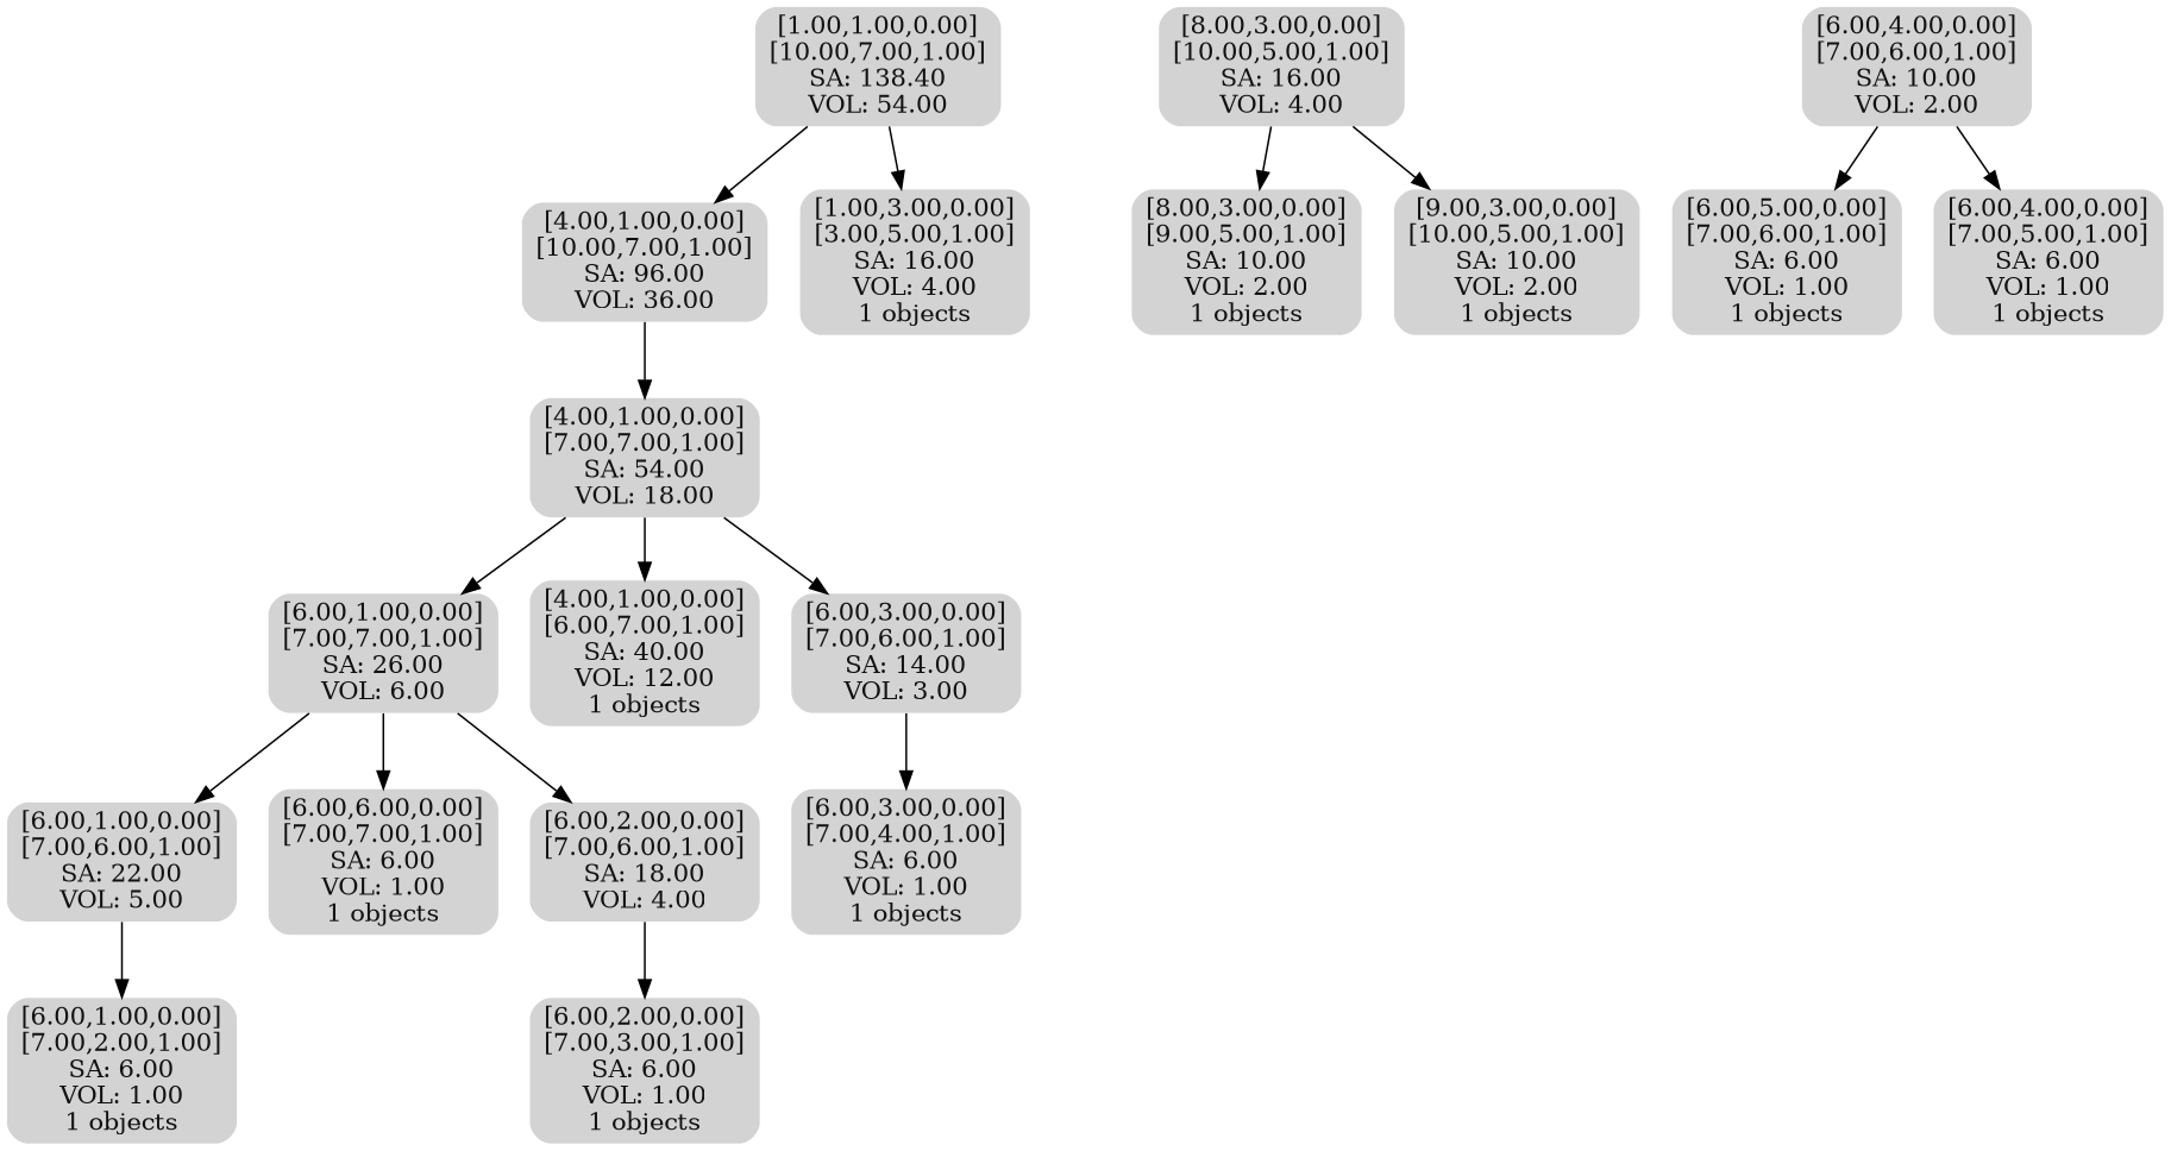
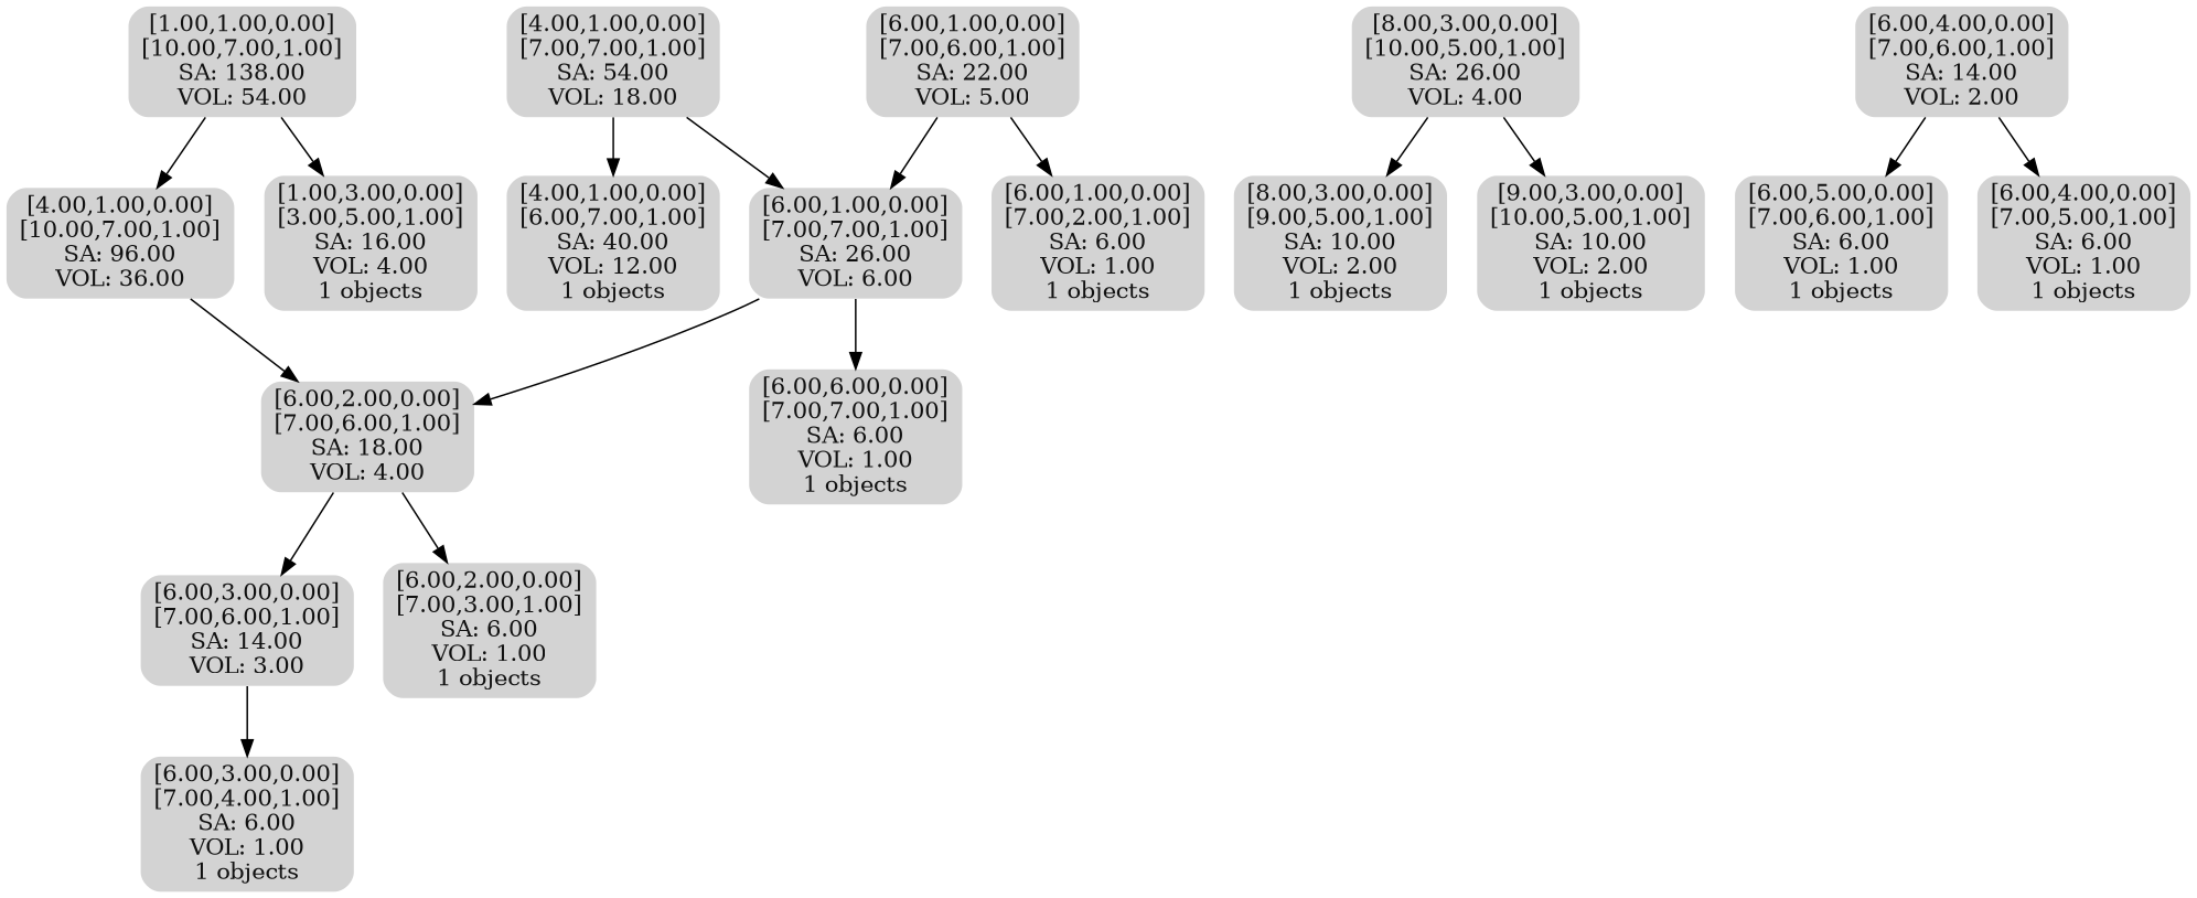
  digraph {
    node [fontcolor="#101010" shape=none style="rounded,filled"]
-   n1 [label="[1.00,1.00,0.00]\n[10.00,7.00,1.00]\nSA: 138.40\nVOL: 54.00"]
+   n1 [label="[1.00,1.00,0.00]\n[10.00,7.00,1.00]\nSA: 138.00\nVOL: 54.00"]
    n2 [label="[4.00,1.00,0.00]\n[10.00,7.00,1.00]\nSA: 96.00\nVOL: 36.00"]
    n3 [label="[1.00,3.00,0.00]\n[3.00,5.00,1.00]\nSA: 16.00\nVOL: 4.00\n1 objects"]
    n4 [label="[4.00,1.00,0.00]\n[7.00,7.00,1.00]\nSA: 54.00\nVOL: 18.00"]
    n5 [label="[6.00,1.00,0.00]\n[7.00,7.00,1.00]\nSA: 26.00\nVOL: 6.00"]
    n6 [label="[4.00,1.00,0.00]\n[6.00,7.00,1.00]\nSA: 40.00\nVOL: 12.00\n1 objects"]
-   n7 [label="[8.00,3.00,0.00]\n[10.00,5.00,1.00]\nSA: 16.00\nVOL: 4.00"]
+   n7 [label="[8.00,3.00,0.00]\n[10.00,5.00,1.00]\nSA: 26.00\nVOL: 4.00"]
    n8 [label="[8.00,3.00,0.00]\n[9.00,5.00,1.00]\nSA: 10.00\nVOL: 2.00\n1 objects"]
    n9 [label="[9.00,3.00,0.00]\n[10.00,5.00,1.00]\nSA: 10.00\nVOL: 2.00\n1 objects"]
    n10 [label="[6.00,1.00,0.00]\n[7.00,6.00,1.00]\nSA: 22.00\nVOL: 5.00"]
    n11 [label="[6.00,6.00,0.00]\n[7.00,7.00,1.00]\nSA: 6.00\nVOL: 1.00\n1 objects"]
    n12 [label="[6.00,2.00,0.00]\n[7.00,6.00,1.00]\nSA: 18.00\nVOL: 4.00"]
    n13 [label="[6.00,1.00,0.00]\n[7.00,2.00,1.00]\nSA: 6.00\nVOL: 1.00\n1 objects"]
    n14 [label="[6.00,3.00,0.00]\n[7.00,6.00,1.00]\nSA: 14.00\nVOL: 3.00"]
    n15 [label="[6.00,2.00,0.00]\n[7.00,3.00,1.00]\nSA: 6.00\nVOL: 1.00\n1 objects"]
    n16 [label="[6.00,3.00,0.00]\n[7.00,4.00,1.00]\nSA: 6.00\nVOL: 1.00\n1 objects"]
-   n17 [label="[6.00,4.00,0.00]\n[7.00,6.00,1.00]\nSA: 10.00\nVOL: 2.00"]
+   n17 [label="[6.00,4.00,0.00]\n[7.00,6.00,1.00]\nSA: 14.00\nVOL: 2.00"]
    n18 [label="[6.00,5.00,0.00]\n[7.00,6.00,1.00]\nSA: 6.00\nVOL: 1.00\n1 objects"]
    n19 [label="[6.00,4.00,0.00]\n[7.00,5.00,1.00]\nSA: 6.00\nVOL: 1.00\n1 objects"]
    n1 -> n2
    n1 -> n3
-   n2 -> n4
+   n2 -> n12
    n4 -> n5
    n4 -> n6
-   n5 -> n10
+   n10 -> n5
    n5 -> n11
    n5 -> n12
    n7 -> n8
    n7 -> n9
    n10 -> n13
-   n4 -> n14
+   n12 -> n14
    n12 -> n15
    n14 -> n16
    n17 -> n18
    n17 -> n19
  }
